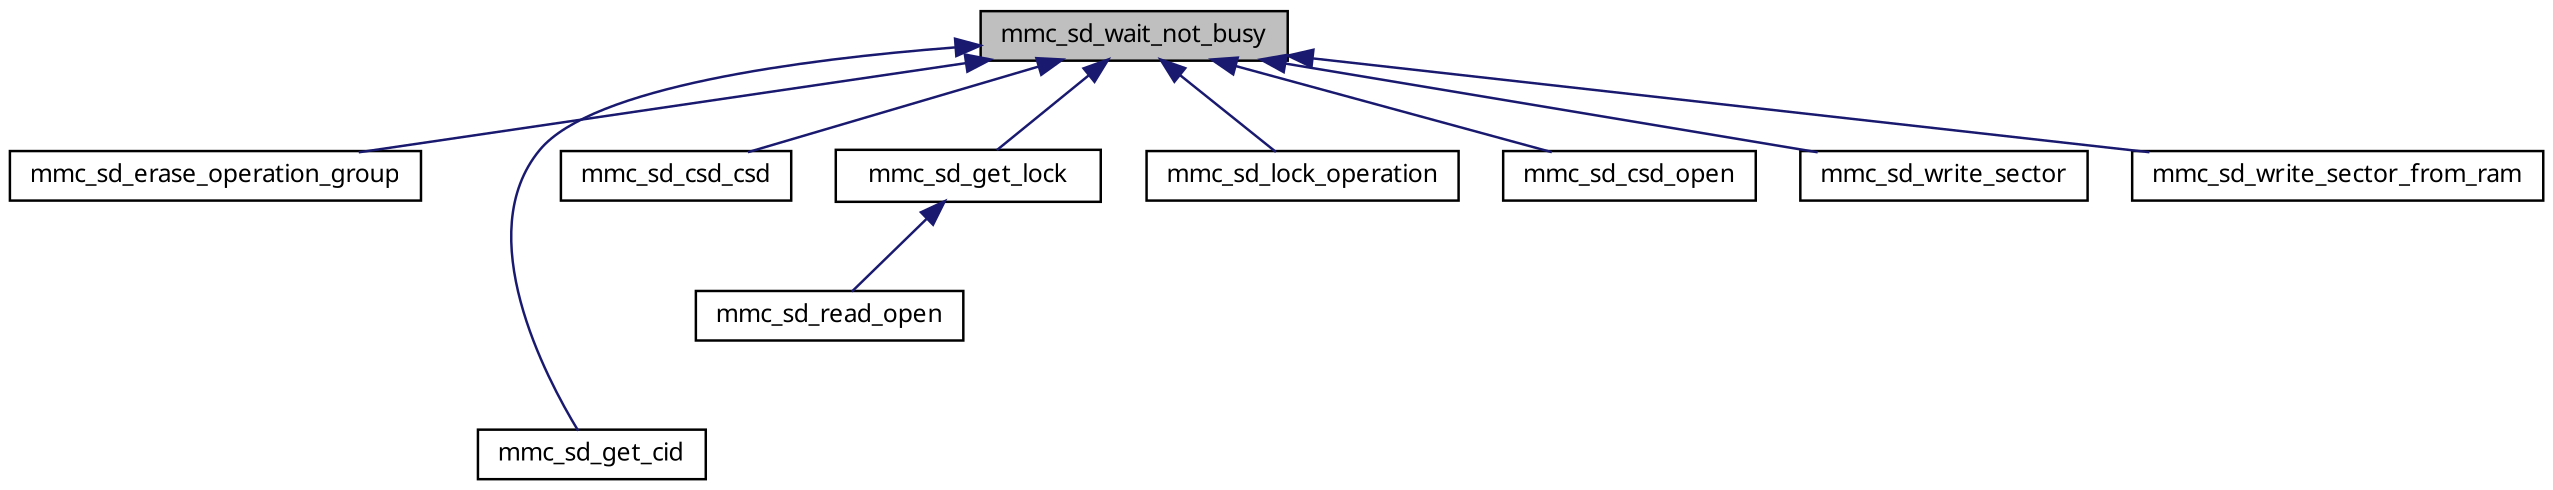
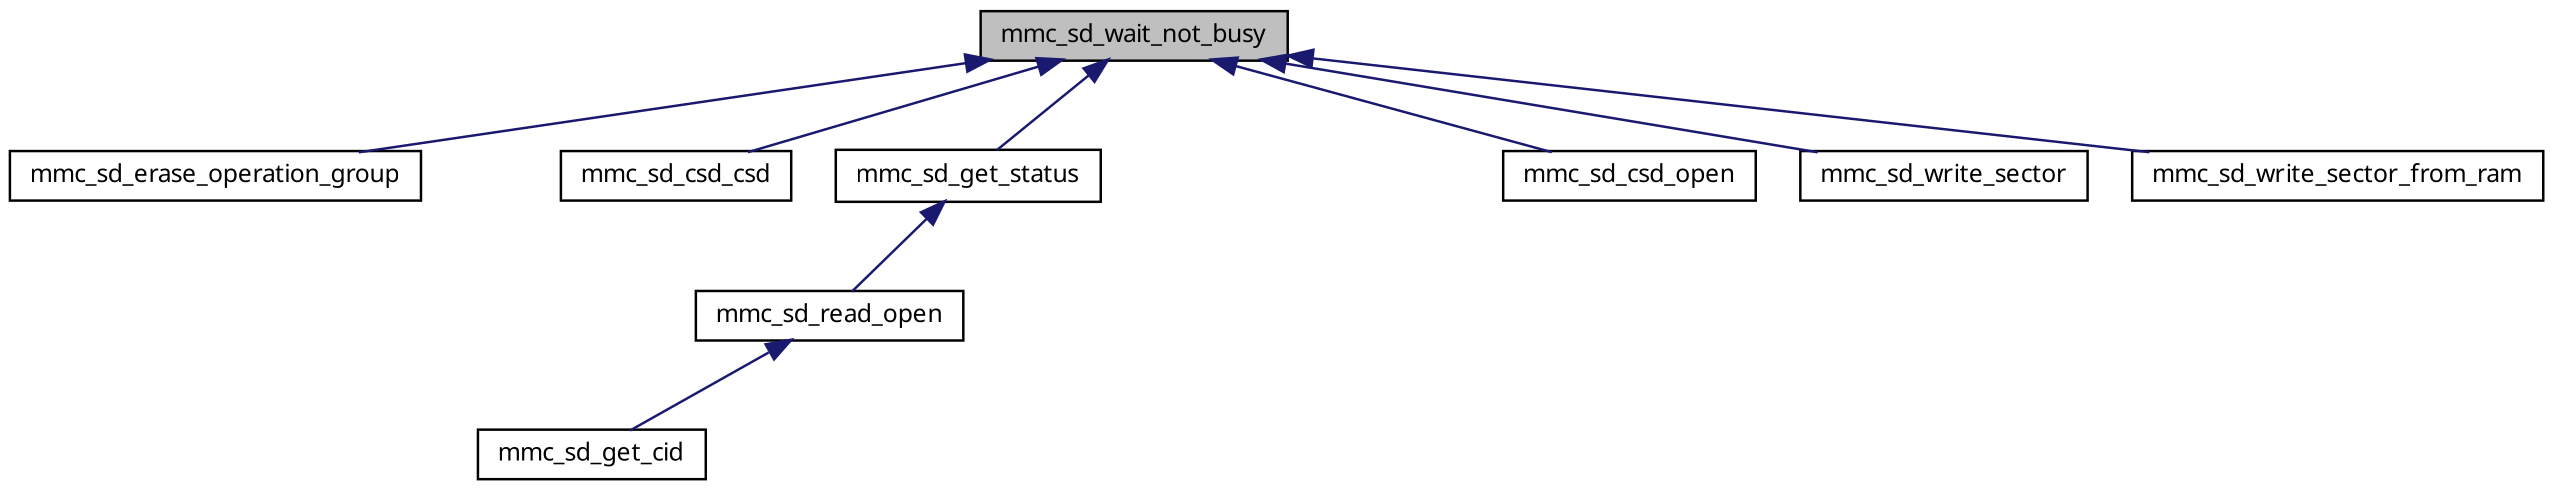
  digraph {
    rankdir=TB
    node [color=black fillcolor=white fontname="FreeSans.ttf" fontsize=10 shape=record style=filled]
    edge [color=midnightblue dir=back fontname="FreeSans.ttf" fontsize=10 labelfontname="FreeSans.ttf" labelfontsize=10 style=solid]
    n1 [fillcolor=grey75 fontcolor=black height=0.2 label=mmc_sd_wait_not_busy width=0.4]
    n2 [height=0.2 label=mmc_sd_erase_operation_group width=0.4]
    n3 [height=0.2 label=mmc_sd_get_cid width=0.4]
    n4 [height=0.2 label=mmc_sd_csd_csd width=0.4]
-   n5 [height=0.2 label=mmc_sd_get_lock width=0.4]
-   n6 [height=0.2 label=mmc_sd_lock_operation width=0.4]
+   n5 [height=0.2 label=mmc_sd_get_status width=0.4]
    n7 [height=0.2 label=mmc_sd_csd_open width=0.4]
    n8 [height=0.2 label=mmc_sd_write_sector width=0.4]
    n9 [height=0.2 label=mmc_sd_write_sector_from_ram width=0.4]
    n10 [height=0.2 label=mmc_sd_read_open width=0.4]
    n1 -> n2
-   n1 -> n3
+   n10 -> n3
    n1 -> n4
    n1 -> n5
-   n1 -> n6
    n1 -> n7
    n1 -> n8
    n1 -> n9
    n5 -> n10
  }
